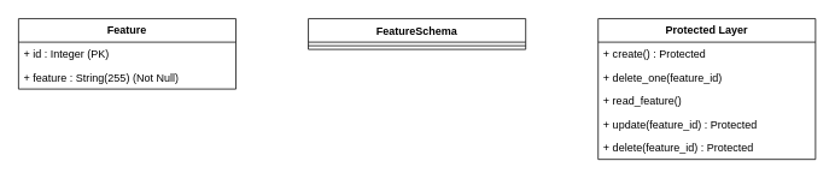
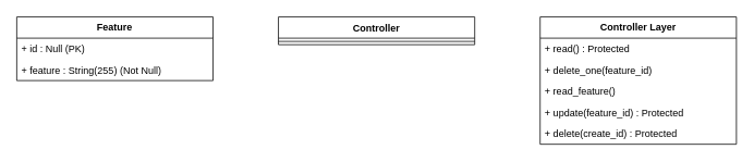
  <mxCell id="0" />
  <mxCell id="1" parent="0" />
- <mxCell id="2" value="FeatureSchema" style="swimlane;fontStyle=1;align=center;verticalAlign=top;childLayout=stackLayout;horizontal=1;startSize=26;horizontalStack=0;resizeParent=1;resizeParentMax=0;resizeLast=0;collapsible=1;marginBottom=0;whiteSpace=wrap;html=1;" vertex="1" parent="1"><mxGeometry x="340" y="20" width="240" height="34" as="geometry" /></mxCell>
+ <mxCell id="2" value="Controller" style="swimlane;fontStyle=1;align=center;verticalAlign=top;childLayout=stackLayout;horizontal=1;startSize=26;horizontalStack=0;resizeParent=1;resizeParentMax=0;resizeLast=0;collapsible=1;marginBottom=0;whiteSpace=wrap;html=1;" vertex="1" parent="1"><mxGeometry x="340" y="20" width="240" height="34" as="geometry" /></mxCell>
  <mxCell id="3" value="" style="line;strokeWidth=1;fillColor=none;align=left;verticalAlign=middle;spacingTop=-1;spacingLeft=3;spacingRight=3;rotatable=0;labelPosition=right;points=[];portConstraint=eastwest;strokeColor=inherit;" vertex="1" parent="2"><mxGeometry y="26" width="240" height="8" as="geometry" /></mxCell>
  <mxCell id="4" value="&lt;b&gt;Feature&lt;/b&gt;" style="swimlane;fontStyle=0;childLayout=stackLayout;horizontal=1;startSize=26;fillColor=none;horizontalStack=0;resizeParent=1;resizeParentMax=0;resizeLast=0;collapsible=1;marginBottom=0;whiteSpace=wrap;html=1;" vertex="1" parent="1"><mxGeometry x="20" y="20" width="240" height="78" as="geometry" /></mxCell>
- <mxCell id="5" value="+ id : Integer (PK)" style="text;strokeColor=none;fillColor=none;align=left;verticalAlign=top;spacingLeft=4;spacingRight=4;overflow=hidden;rotatable=0;points=[[0,0.5],[1,0.5]];portConstraint=eastwest;whiteSpace=wrap;html=1;" vertex="1" parent="4"><mxGeometry y="26" width="240" height="26" as="geometry" /></mxCell>
+ <mxCell id="5" value="+ id : Null (PK)" style="text;strokeColor=none;fillColor=none;align=left;verticalAlign=top;spacingLeft=4;spacingRight=4;overflow=hidden;rotatable=0;points=[[0,0.5],[1,0.5]];portConstraint=eastwest;whiteSpace=wrap;html=1;" vertex="1" parent="4"><mxGeometry y="26" width="240" height="26" as="geometry" /></mxCell>
  <mxCell id="6" value="+ feature : String(255) (Not Null)" style="text;strokeColor=none;fillColor=none;align=left;verticalAlign=top;spacingLeft=4;spacingRight=4;overflow=hidden;rotatable=0;points=[[0,0.5],[1,0.5]];portConstraint=eastwest;whiteSpace=wrap;html=1;" vertex="1" parent="4"><mxGeometry y="52" width="240" height="26" as="geometry" /></mxCell>
- <mxCell id="7" value="&lt;b&gt;Protected Layer&lt;/b&gt;" style="swimlane;fontStyle=0;childLayout=stackLayout;horizontal=1;startSize=26;fillColor=none;horizontalStack=0;resizeParent=1;resizeParentMax=0;resizeLast=0;collapsible=1;marginBottom=0;whiteSpace=wrap;html=1;" vertex="1" parent="1"><mxGeometry x="660" y="20" width="240" height="156" as="geometry" /></mxCell>
- <mxCell id="8" value="+ create() : Protected" style="text;strokeColor=none;fillColor=none;align=left;verticalAlign=top;spacingLeft=4;spacingRight=4;overflow=hidden;rotatable=0;points=[[0,0.5],[1,0.5]];portConstraint=eastwest;whiteSpace=wrap;html=1;" vertex="1" parent="7"><mxGeometry y="26" width="240" height="26" as="geometry" /></mxCell>
+ <mxCell id="7" value="&lt;b&gt;Controller Layer&lt;/b&gt;" style="swimlane;fontStyle=0;childLayout=stackLayout;horizontal=1;startSize=26;fillColor=none;horizontalStack=0;resizeParent=1;resizeParentMax=0;resizeLast=0;collapsible=1;marginBottom=0;whiteSpace=wrap;html=1;" vertex="1" parent="1"><mxGeometry x="660" y="20" width="240" height="156" as="geometry" /></mxCell>
+ <mxCell id="8" value="+ read() : Protected" style="text;strokeColor=none;fillColor=none;align=left;verticalAlign=top;spacingLeft=4;spacingRight=4;overflow=hidden;rotatable=0;points=[[0,0.5],[1,0.5]];portConstraint=eastwest;whiteSpace=wrap;html=1;" vertex="1" parent="7"><mxGeometry y="26" width="240" height="26" as="geometry" /></mxCell>
  <mxCell id="9" value="+ delete_one(feature_id)" style="text;strokeColor=none;fillColor=none;align=left;verticalAlign=top;spacingLeft=4;spacingRight=4;overflow=hidden;rotatable=0;points=[[0,0.5],[1,0.5]];portConstraint=eastwest;whiteSpace=wrap;html=1;" vertex="1" parent="7"><mxGeometry y="52" width="240" height="26" as="geometry" /></mxCell>
  <mxCell id="10" value="+ read_feature()&amp;nbsp;" style="text;strokeColor=none;fillColor=none;align=left;verticalAlign=top;spacingLeft=4;spacingRight=4;overflow=hidden;rotatable=0;points=[[0,0.5],[1,0.5]];portConstraint=eastwest;whiteSpace=wrap;html=1;" vertex="1" parent="7"><mxGeometry y="78" width="240" height="26" as="geometry" /></mxCell>
  <mxCell id="11" value="+ update(feature_id) : Protected" style="text;strokeColor=none;fillColor=none;align=left;verticalAlign=top;spacingLeft=4;spacingRight=4;overflow=hidden;rotatable=0;points=[[0,0.5],[1,0.5]];portConstraint=eastwest;whiteSpace=wrap;html=1;" vertex="1" parent="7"><mxGeometry y="104" width="240" height="26" as="geometry" /></mxCell>
- <mxCell id="12" value="+ delete(feature_id) : Protected&amp;nbsp;" style="text;strokeColor=none;fillColor=none;align=left;verticalAlign=top;spacingLeft=4;spacingRight=4;overflow=hidden;rotatable=0;points=[[0,0.5],[1,0.5]];portConstraint=eastwest;whiteSpace=wrap;html=1;" vertex="1" parent="7"><mxGeometry y="130" width="240" height="26" as="geometry" /></mxCell>
+ <mxCell id="12" value="+ delete(create_id) : Protected&amp;nbsp;" style="text;strokeColor=none;fillColor=none;align=left;verticalAlign=top;spacingLeft=4;spacingRight=4;overflow=hidden;rotatable=0;points=[[0,0.5],[1,0.5]];portConstraint=eastwest;whiteSpace=wrap;html=1;" vertex="1" parent="7"><mxGeometry y="130" width="240" height="26" as="geometry" /></mxCell>
